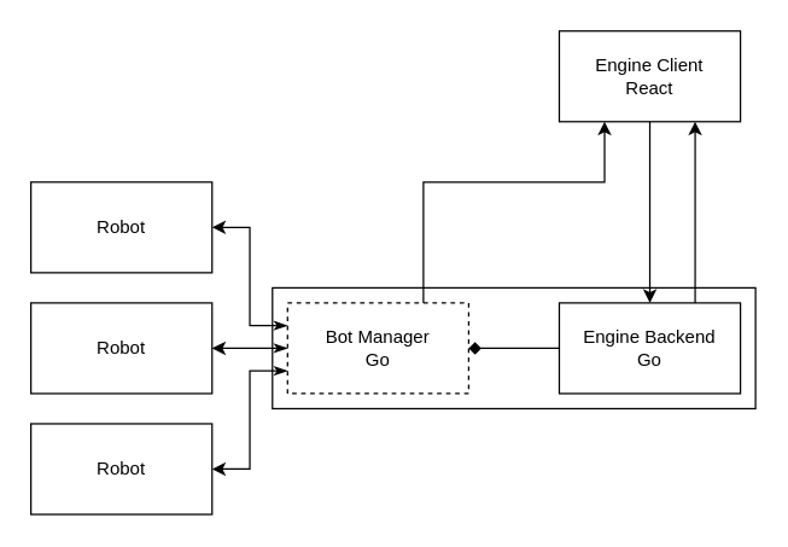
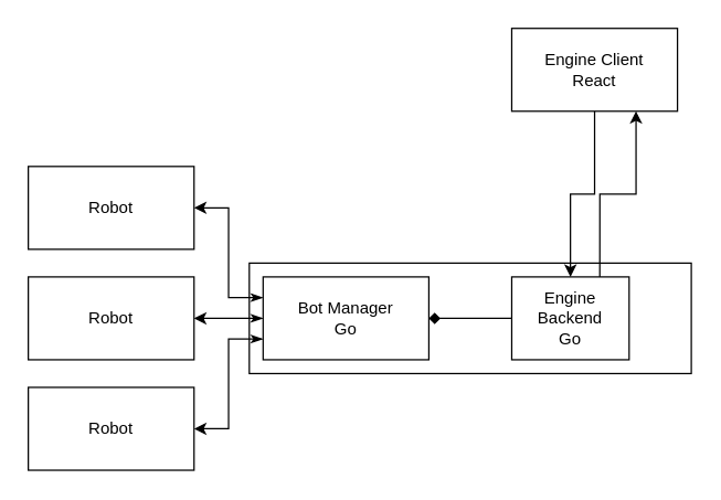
  <mxCell id="0" />
  <mxCell id="1" parent="0" />
  <mxCell id="2" value="" style="rounded=0;whiteSpace=wrap;html=1;fillColor=none;" vertex="1" parent="1"><mxGeometry x="180" y="190" width="320" height="80" as="geometry" /></mxCell>
  <mxCell id="3" value="Robot" style="rounded=0;whiteSpace=wrap;html=1;" vertex="1" parent="1"><mxGeometry x="20" y="120" width="120" height="60" as="geometry" /></mxCell>
  <mxCell id="4" style="edgeStyle=orthogonalEdgeStyle;rounded=0;orthogonalLoop=1;jettySize=auto;html=1;exitX=0.5;exitY=1;exitDx=0;exitDy=0;entryX=0.5;entryY=0;entryDx=0;entryDy=0;" edge="1" parent="1" source="5" target="13"><mxGeometry relative="1" as="geometry" /></mxCell>
  <mxCell id="5" value="Engine Client&lt;br&gt;React" style="rounded=0;whiteSpace=wrap;html=1;" vertex="1" parent="1"><mxGeometry x="370" y="20" width="120" height="60" as="geometry" /></mxCell>
  <mxCell id="6" style="edgeStyle=orthogonalEdgeStyle;rounded=0;orthogonalLoop=1;jettySize=auto;html=1;exitX=0;exitY=0.25;exitDx=0;exitDy=0;entryX=1;entryY=0.5;entryDx=0;entryDy=0;startArrow=classicThin;startFill=1;" edge="1" parent="1" source="10" target="3"><mxGeometry relative="1" as="geometry" /></mxCell>
  <mxCell id="7" style="edgeStyle=orthogonalEdgeStyle;rounded=0;orthogonalLoop=1;jettySize=auto;html=1;exitX=0;exitY=0.5;exitDx=0;exitDy=0;entryX=1;entryY=0.5;entryDx=0;entryDy=0;startArrow=classicThin;startFill=1;" edge="1" parent="1" source="10" target="14"><mxGeometry relative="1" as="geometry" /></mxCell>
  <mxCell id="8" style="edgeStyle=orthogonalEdgeStyle;rounded=0;orthogonalLoop=1;jettySize=auto;html=1;exitX=0;exitY=0.75;exitDx=0;exitDy=0;entryX=1;entryY=0.5;entryDx=0;entryDy=0;startArrow=classicThin;startFill=1;" edge="1" parent="1" source="10" target="15"><mxGeometry relative="1" as="geometry" /></mxCell>
- <mxCell id="9" style="edgeStyle=orthogonalEdgeStyle;rounded=0;orthogonalLoop=1;jettySize=auto;html=1;exitX=0.75;exitY=0;exitDx=0;exitDy=0;entryX=0.25;entryY=1;entryDx=0;entryDy=0;" edge="1" parent="1" source="10" target="5"><mxGeometry relative="1" as="geometry"><Array as="points"><mxPoint x="280" y="120" /><mxPoint x="400" y="120" /></Array></mxGeometry></mxCell>
- <mxCell id="10" value="Bot Manager&lt;br&gt;Go" style="rounded=0;whiteSpace=wrap;html=1;dashed=1;" vertex="1" parent="1"><mxGeometry x="190" y="200" width="120" height="60" as="geometry" /></mxCell>
+ <mxCell id="10" value="Bot Manager&lt;br&gt;Go" style="rounded=0;whiteSpace=wrap;html=1;" vertex="1" parent="1"><mxGeometry x="190" y="200" width="120" height="60" as="geometry" /></mxCell>
  <mxCell id="11" style="edgeStyle=orthogonalEdgeStyle;rounded=0;orthogonalLoop=1;jettySize=auto;html=1;exitX=0.75;exitY=0;exitDx=0;exitDy=0;entryX=0.75;entryY=1;entryDx=0;entryDy=0;" edge="1" parent="1" source="13" target="5"><mxGeometry relative="1" as="geometry" /></mxCell>
  <mxCell id="12" style="edgeStyle=orthogonalEdgeStyle;rounded=0;orthogonalLoop=1;jettySize=auto;html=1;exitX=0;exitY=0.5;exitDx=0;exitDy=0;entryX=1;entryY=0.5;entryDx=0;entryDy=0;endArrow=diamond;" edge="1" parent="1" source="13" target="10"><mxGeometry relative="1" as="geometry" /></mxCell>
- <mxCell id="13" value="Engine Backend&lt;br&gt;Go" style="rounded=0;whiteSpace=wrap;html=1;" vertex="1" parent="1"><mxGeometry x="370" y="200" width="120" height="60" as="geometry" /></mxCell>
+ <mxCell id="13" value="Engine Backend&lt;br&gt;Go" style="rounded=0;whiteSpace=wrap;html=1;" vertex="1" parent="1"><mxGeometry x="370" y="200" width="85" height="60" as="geometry" /></mxCell>
  <mxCell id="14" value="Robot" style="rounded=0;whiteSpace=wrap;html=1;" vertex="1" parent="1"><mxGeometry x="20" y="200" width="120" height="60" as="geometry" /></mxCell>
  <mxCell id="15" value="Robot" style="rounded=0;whiteSpace=wrap;html=1;" vertex="1" parent="1"><mxGeometry x="20" y="280" width="120" height="60" as="geometry" /></mxCell>
